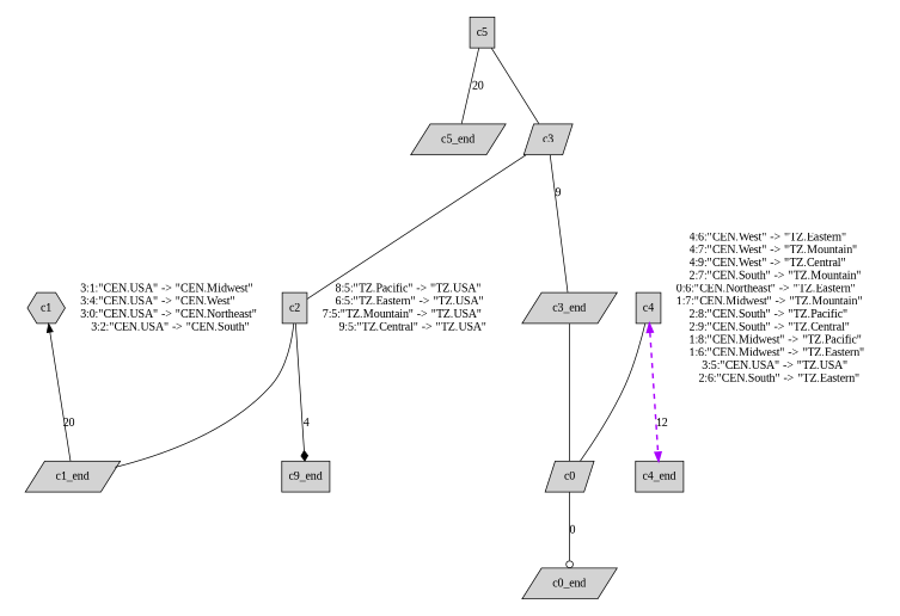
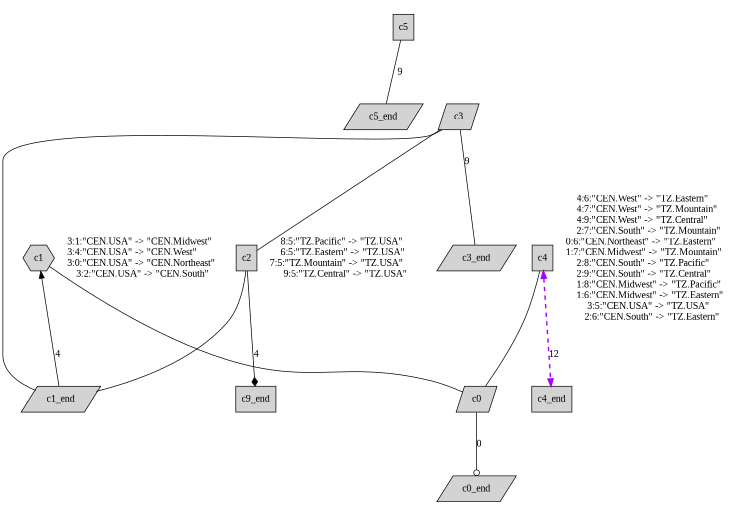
  digraph {
    fontname="Liberation Serif"
    node [fontname="Liberation Serif" shape=parallelogram style=filled]
    edge [fontname="Liberation Serif" labeldistance=1.5 minlen=2 dir=none]
    c0 [width=.25]
    c0_end [width=.25]
    c2 [shape=box width=.25]
    n4 [label=c9_end shape=box width=.25]
    c1 [shape=hexagon width=.25]
    c1_end [width=.25]
    c3 [width=.25]
    c3_end [width=.25]
    c4 [shape=box width=.25]
    c4_end [shape=box width=.25]
    c5 [shape=box width=.25]
    c5_end [width=.25]
    subgraph cluster_1 {
      color=transparent
      style=filled
      c0
      c0_end
    }
    subgraph cluster_2 {
      color=transparent
      style=filled
      c2
      n4
    }
    subgraph cluster_3 {
      color=transparent
      style=filled
      c1
      c1_end
    }
    subgraph cluster_4 {
      color=transparent
      style=filled
      c3
      c3_end
    }
    subgraph cluster_5 {
      color=transparent
      style=filled
      c4
      c4_end
    }
    subgraph cluster_6 {
      color=transparent
      style=filled
      c5
      c5_end
    }
    c0 -> c0_end [arrowhead=odot constraint=true label=0 dir=""]
    c2 -> c2 [color=transparent label="8:5:\"TZ.Pacific\" -> \"TZ.USA\"	\n6:5:\"TZ.Eastern\" -> \"TZ.USA\"	\n7:5:\"TZ.Mountain\" -> \"TZ.USA\"	\n9:5:\"TZ.Central\" -> \"TZ.USA\"" labelangle=270]
    c2 -> n4 [arrowhead=diamond color="#000000" constraint=true dir=forward label=4 penwidth=1 style=solid]
    c2 -> c1_end
-   c3_end -> c0
+   c1 -> c0
    c1 -> c1 [color=transparent label="3:1:\"CEN.USA\" -> \"CEN.Midwest\"	\n3:4:\"CEN.USA\" -> \"CEN.West\"	\n3:0:\"CEN.USA\" -> \"CEN.Northeast\"	\n3:2:\"CEN.USA\" -> \"CEN.South\"" labelangle=270]
-   c1 -> c1_end [color="#000000" constraint=true dir=back label=20 penwidth=1 style=solid]
+   c1 -> c1_end [color="#000000" constraint=true dir=back label=4 penwidth=1 style=solid]
    c3 -> c2
    c3 -> c3_end [color="#000000" constraint=true label=9 penwidth=1 style=solid]
    c4 -> c0
    c4 -> c4 [color=transparent label="4:6:\"CEN.West\" -> \"TZ.Eastern\"	\n4:7:\"CEN.West\" -> \"TZ.Mountain\"	\n4:9:\"CEN.West\" -> \"TZ.Central\"	\n2:7:\"CEN.South\" -> \"TZ.Mountain\"	\n0:6:\"CEN.Northeast\" -> \"TZ.Eastern\"	\n1:7:\"CEN.Midwest\" -> \"TZ.Mountain\"	\n2:8:\"CEN.South\" -> \"TZ.Pacific\"	\n2:9:\"CEN.South\" -> \"TZ.Central\"	\n1:8:\"CEN.Midwest\" -> \"TZ.Pacific\"	\n1:6:\"CEN.Midwest\" -> \"TZ.Eastern\"	\n3:5:\"CEN.USA\" -> \"TZ.USA\"	\n2:6:\"CEN.South\" -> \"TZ.Eastern\"" labelangle=270]
    c4 -> c4_end [color="#AA00FF" constraint=true dir=both label=12 penwidth=2 style=dashed]
-   c5 -> c3
-   c5 -> c5_end [constraint=true label=20]
+   c1_end -> c3
+   c5 -> c5_end [constraint=true label=9]
  }
